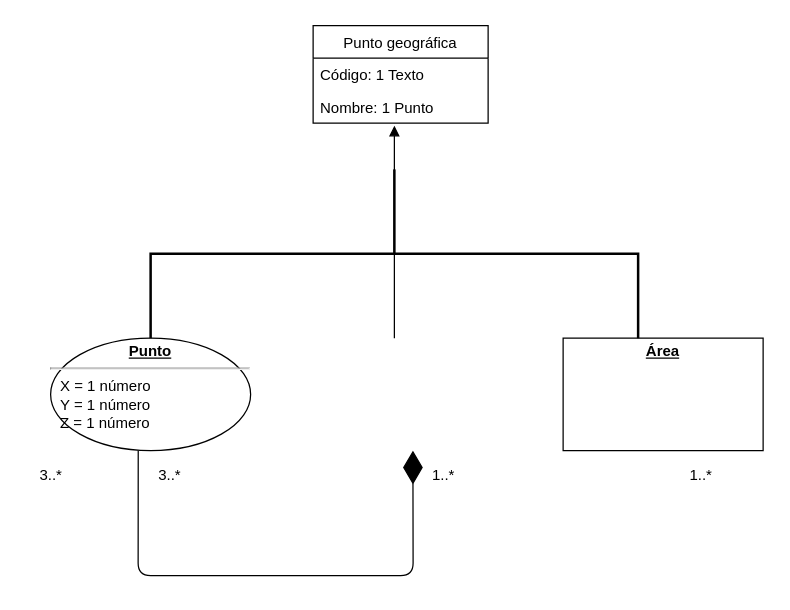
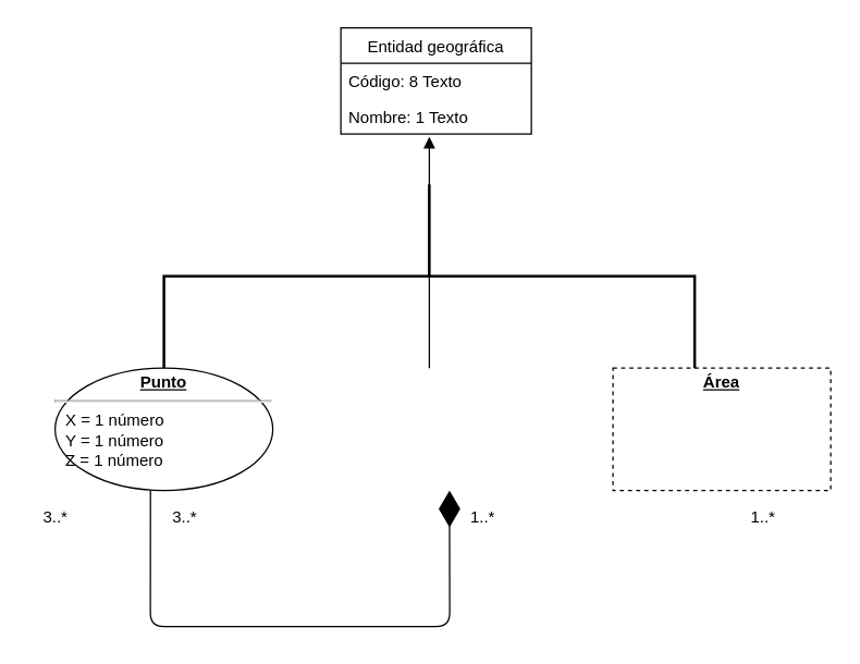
  <mxCell id="0" />
  <mxCell id="1" parent="0" />
  <mxCell id="2" value="&lt;p style=&quot;margin:0px;margin-top:4px;text-align:center;text-decoration:underline;&quot;&gt;&lt;b&gt;Punto&lt;/b&gt;&lt;/p&gt;&lt;hr&gt;&lt;p style=&quot;margin:0px;margin-left:8px;&quot;&gt;X = 1 número&lt;br&gt;Y = 1 número&lt;br&gt;Z = 1 número&lt;/p&gt;" style="ellipse;verticalAlign=top;align=left;overflow=fill;fontSize=12;fontFamily=Helvetica;html=1;" vertex="1" parent="1"><mxGeometry x="40" y="270" width="160" height="90" as="geometry" /></mxCell>
- <mxCell id="3" value="&lt;p style=&quot;margin:0px;margin-top:4px;text-align:center;text-decoration:underline;&quot;&gt;&lt;b&gt;Área&lt;/b&gt;&lt;/p&gt;" style="verticalAlign=top;align=left;overflow=fill;fontSize=12;fontFamily=Helvetica;html=1;" vertex="1" parent="1"><mxGeometry x="450" y="270" width="160" height="90" as="geometry" /></mxCell>
+ <mxCell id="3" value="&lt;p style=&quot;margin:0px;margin-top:4px;text-align:center;text-decoration:underline;&quot;&gt;&lt;b&gt;Área&lt;/b&gt;&lt;/p&gt;" style="verticalAlign=top;align=left;overflow=fill;fontSize=12;fontFamily=Helvetica;html=1;dashed=1;" vertex="1" parent="1"><mxGeometry x="450" y="270" width="160" height="90" as="geometry" /></mxCell>
  <mxCell id="4" value="" style="strokeWidth=2;html=1;shape=mxgraph.flowchart.annotation_2;align=left;labelPosition=right;pointerEvents=1;direction=south;" vertex="1" parent="1"><mxGeometry x="120" y="135" width="390" height="135" as="geometry" /></mxCell>
  <mxCell id="5" value="" style="html=1;verticalAlign=bottom;endArrow=block;exitX=1;exitY=0.5;exitDx=0;exitDy=0;exitPerimeter=0;" edge="1" parent="1" source="4"><mxGeometry width="80" relative="1" as="geometry"><mxPoint x="280" y="310" as="sourcePoint" /><mxPoint x="315" y="100" as="targetPoint" /></mxGeometry></mxCell>
- <mxCell id="6" value="Punto geográfica" style="swimlane;fontStyle=0;childLayout=stackLayout;horizontal=1;startSize=26;fillColor=none;horizontalStack=0;resizeParent=1;resizeParentMax=0;resizeLast=0;collapsible=1;marginBottom=0;" vertex="1" parent="1"><mxGeometry x="250" width="140" height="78" as="geometry" y="20" /></mxCell>
- <mxCell id="7" value="Código: 1 Texto" style="text;strokeColor=none;fillColor=none;align=left;verticalAlign=top;spacingLeft=4;spacingRight=4;overflow=hidden;rotatable=0;points=[[0,0.5],[1,0.5]];portConstraint=eastwest;" vertex="1" parent="6"><mxGeometry y="26" width="140" height="26" as="geometry" /></mxCell>
- <mxCell id="8" value="Nombre: 1 Punto" style="text;strokeColor=none;fillColor=none;align=left;verticalAlign=top;spacingLeft=4;spacingRight=4;overflow=hidden;rotatable=0;points=[[0,0.5],[1,0.5]];portConstraint=eastwest;" vertex="1" parent="6"><mxGeometry y="52" width="140" height="26" as="geometry" /></mxCell>
+ <mxCell id="6" value="Entidad geográfica" style="swimlane;fontStyle=0;childLayout=stackLayout;horizontal=1;startSize=26;fillColor=none;horizontalStack=0;resizeParent=1;resizeParentMax=0;resizeLast=0;collapsible=1;marginBottom=0;" vertex="1" parent="1"><mxGeometry x="250" width="140" height="78" as="geometry" y="20" /></mxCell>
+ <mxCell id="7" value="Código: 8 Texto" style="text;strokeColor=none;fillColor=none;align=left;verticalAlign=top;spacingLeft=4;spacingRight=4;overflow=hidden;rotatable=0;points=[[0,0.5],[1,0.5]];portConstraint=eastwest;" vertex="1" parent="6"><mxGeometry y="26" width="140" height="26" as="geometry" /></mxCell>
+ <mxCell id="8" value="Nombre: 1 Texto" style="text;strokeColor=none;fillColor=none;align=left;verticalAlign=top;spacingLeft=4;spacingRight=4;overflow=hidden;rotatable=0;points=[[0,0.5],[1,0.5]];portConstraint=eastwest;" vertex="1" parent="6"><mxGeometry y="52" width="140" height="26" as="geometry" /></mxCell>
  <mxCell id="9" value="" style="endArrow=diamondThin;endFill=1;endSize=24;html=1;exitX=0.438;exitY=1;exitDx=0;exitDy=0;exitPerimeter=0;entryX=1.667;entryY=0.462;entryDx=0;entryDy=0;entryPerimeter=0;" edge="1" parent="1" source="2" target="4"><mxGeometry width="160" relative="1" as="geometry"><mxPoint x="130" y="460" as="sourcePoint" /><mxPoint x="290" y="460" as="targetPoint" /><Array as="points"><mxPoint x="110" y="460" /><mxPoint x="330" y="460" /></Array></mxGeometry></mxCell>
  <mxCell id="10" value="3..*" style="text;html=1;align=center;verticalAlign=middle;resizable=0;points=[];autosize=1;strokeColor=none;fillColor=none;" vertex="1" parent="1"><mxGeometry x="20" y="365" width="40" height="30" as="geometry" /></mxCell>
  <mxCell id="11" value="3..*" style="text;html=1;align=center;verticalAlign=middle;resizable=0;points=[];autosize=1;strokeColor=none;fillColor=none;" vertex="1" parent="1"><mxGeometry x="115" y="365" width="40" height="30" as="geometry" /></mxCell>
  <mxCell id="12" value="1..*" style="text;html=1;align=center;verticalAlign=middle;resizable=0;points=[];autosize=1;strokeColor=none;fillColor=none;" vertex="1" parent="1"><mxGeometry x="334" y="365" width="40" height="30" as="geometry" /></mxCell>
  <mxCell id="13" value="1..*" style="text;html=1;align=center;verticalAlign=middle;resizable=0;points=[];autosize=1;strokeColor=none;fillColor=none;" vertex="1" parent="1"><mxGeometry x="540" y="365" width="40" height="30" as="geometry" /></mxCell>
